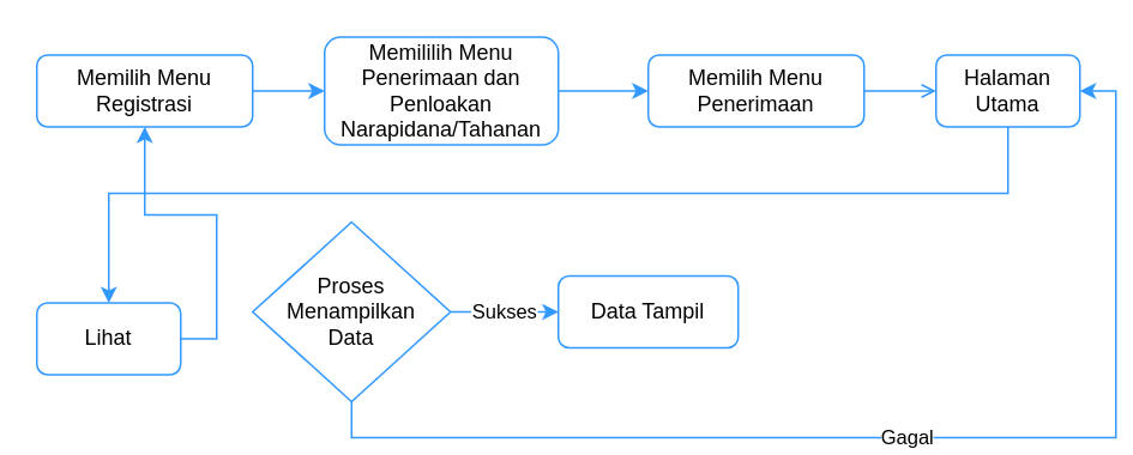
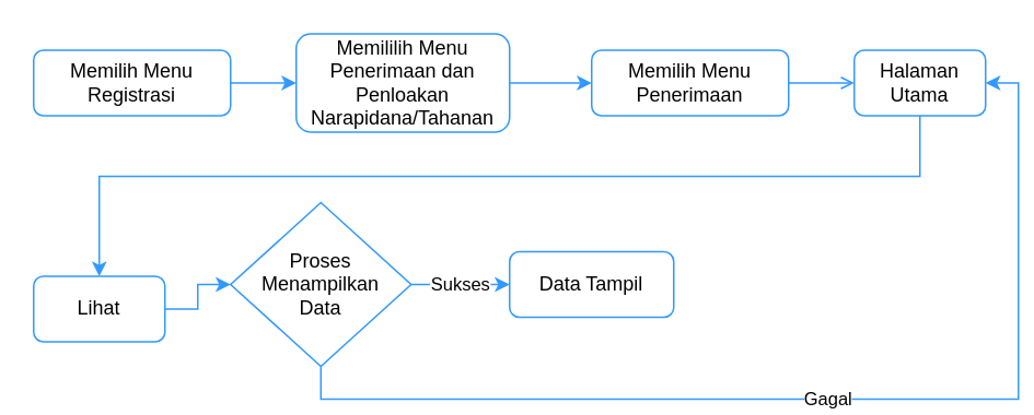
  <mxCell id="0" />
  <mxCell id="1" parent="0" />
- <mxCell id="2" style="edgeStyle=orthogonalEdgeStyle;rounded=0;orthogonalLoop=1;jettySize=auto;html=1;exitX=1;exitY=0.5;exitDx=0;exitDy=0;strokeColor=#3399FF;" edge="1" parent="1" source="3" target="9"><mxGeometry relative="1" as="geometry" /></mxCell>
+ <mxCell id="2" style="edgeStyle=orthogonalEdgeStyle;rounded=0;orthogonalLoop=1;jettySize=auto;html=1;exitX=1;exitY=0.5;exitDx=0;exitDy=0;strokeColor=#3399FF;" edge="1" parent="1" source="3" target="6"><mxGeometry relative="1" as="geometry" /></mxCell>
  <mxCell id="3" value="Lihat" style="rounded=1;whiteSpace=wrap;html=1;strokeColor=#3399FF;" vertex="1" parent="1"><mxGeometry x="20" y="168" width="80" height="40" as="geometry" /></mxCell>
  <mxCell id="4" value="Sukses" style="edgeStyle=orthogonalEdgeStyle;rounded=0;orthogonalLoop=1;jettySize=auto;html=1;exitX=1;exitY=0.5;exitDx=0;exitDy=0;entryX=0;entryY=0.5;entryDx=0;entryDy=0;strokeColor=#3399FF;" edge="1" parent="1" source="6"><mxGeometry relative="1" as="geometry"><mxPoint x="310" y="173" as="targetPoint" /></mxGeometry></mxCell>
  <mxCell id="5" value="Gagal" style="edgeStyle=orthogonalEdgeStyle;rounded=0;orthogonalLoop=1;jettySize=auto;html=1;exitX=0.5;exitY=1;exitDx=0;exitDy=0;entryX=1;entryY=0.5;entryDx=0;entryDy=0;strokeColor=#3399FF;" edge="1" parent="1" source="6" target="15"><mxGeometry relative="1" as="geometry" /></mxCell>
  <mxCell id="6" value="Proses&lt;br&gt;Menampilkan&lt;br&gt;Data" style="rhombus;whiteSpace=wrap;html=1;strokeColor=#3399FF;" vertex="1" parent="1"><mxGeometry x="140" y="123" width="110" height="100" as="geometry" /></mxCell>
  <mxCell id="7" value="Data Tampil" style="rounded=1;whiteSpace=wrap;html=1;strokeColor=#3399FF;" vertex="1" parent="1"><mxGeometry x="310" y="153" width="100" height="40" as="geometry" /></mxCell>
  <mxCell id="8" style="edgeStyle=orthogonalEdgeStyle;rounded=0;orthogonalLoop=1;jettySize=auto;html=1;exitX=1;exitY=0.5;exitDx=0;exitDy=0;entryX=0;entryY=0.5;entryDx=0;entryDy=0;strokeColor=#3399FF;" edge="1" parent="1" source="9" target="11"><mxGeometry relative="1" as="geometry" /></mxCell>
  <mxCell id="9" value="Memilih Menu Registrasi" style="rounded=1;whiteSpace=wrap;html=1;strokeColor=#3399FF;" vertex="1" parent="1"><mxGeometry y="30" width="120" height="40" as="geometry" x="20" /></mxCell>
  <mxCell id="10" style="edgeStyle=orthogonalEdgeStyle;rounded=0;orthogonalLoop=1;jettySize=auto;html=1;exitX=1;exitY=0.5;exitDx=0;exitDy=0;strokeColor=#3399FF;" edge="1" parent="1" source="11" target="13"><mxGeometry relative="1" as="geometry" /></mxCell>
  <mxCell id="11" value="Memililih Menu Penerimaan dan Penloakan Narapidana/Tahanan" style="rounded=1;whiteSpace=wrap;html=1;strokeColor=#3399FF;" vertex="1" parent="1"><mxGeometry x="180" y="20" width="130" height="60" as="geometry" /></mxCell>
  <mxCell id="12" style="edgeStyle=orthogonalEdgeStyle;rounded=0;orthogonalLoop=1;jettySize=auto;html=1;exitX=1;exitY=0.5;exitDx=0;exitDy=0;strokeColor=#3399FF;endArrow=open;" edge="1" parent="1" source="13" target="15"><mxGeometry relative="1" as="geometry" /></mxCell>
  <mxCell id="13" value="Memilih Menu Penerimaan" style="rounded=1;whiteSpace=wrap;html=1;strokeColor=#3399FF;" vertex="1" parent="1"><mxGeometry x="360" y="30" width="120" height="40" as="geometry" /></mxCell>
  <mxCell id="14" style="edgeStyle=orthogonalEdgeStyle;rounded=0;orthogonalLoop=1;jettySize=auto;html=1;exitX=0.5;exitY=1;exitDx=0;exitDy=0;entryX=0.5;entryY=0;entryDx=0;entryDy=0;strokeColor=#3399FF;" edge="1" parent="1" source="15" target="3"><mxGeometry relative="1" as="geometry"><Array as="points"><mxPoint x="560" y="107" /><mxPoint x="60" y="107" /></Array></mxGeometry></mxCell>
  <mxCell id="15" value="Halaman Utama" style="rounded=1;whiteSpace=wrap;html=1;strokeColor=#3399FF;" vertex="1" parent="1"><mxGeometry x="520" y="30" width="80" height="40" as="geometry" /></mxCell>
